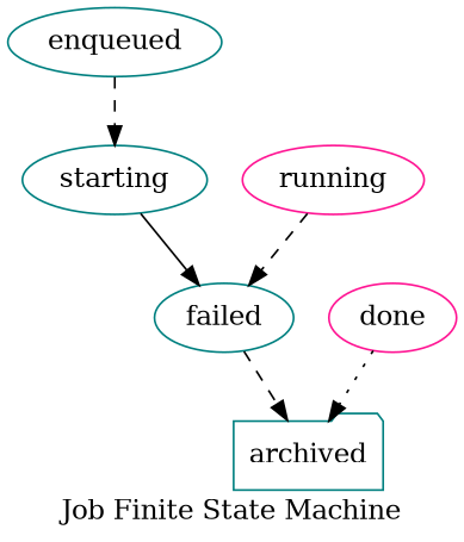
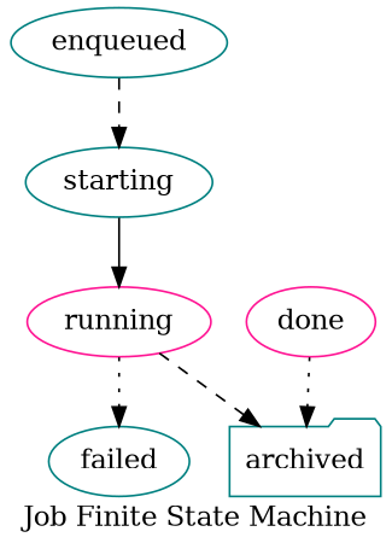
  digraph {
    label="Job Finite State Machine"
    node [color=teal shape=ellipse]
    edge [style=dashed]
    enqueued
    starting
    running [color=deeppink]
    failed
    archived [shape=folder]
    done [color=deeppink]
    enqueued -> starting
-   starting -> failed [style=solid]
-   running -> failed
-   failed -> archived
+   starting -> running [style=solid]
+   running -> failed [style=dotted]
+   running -> archived
    done -> archived [style=dotted]
  }
